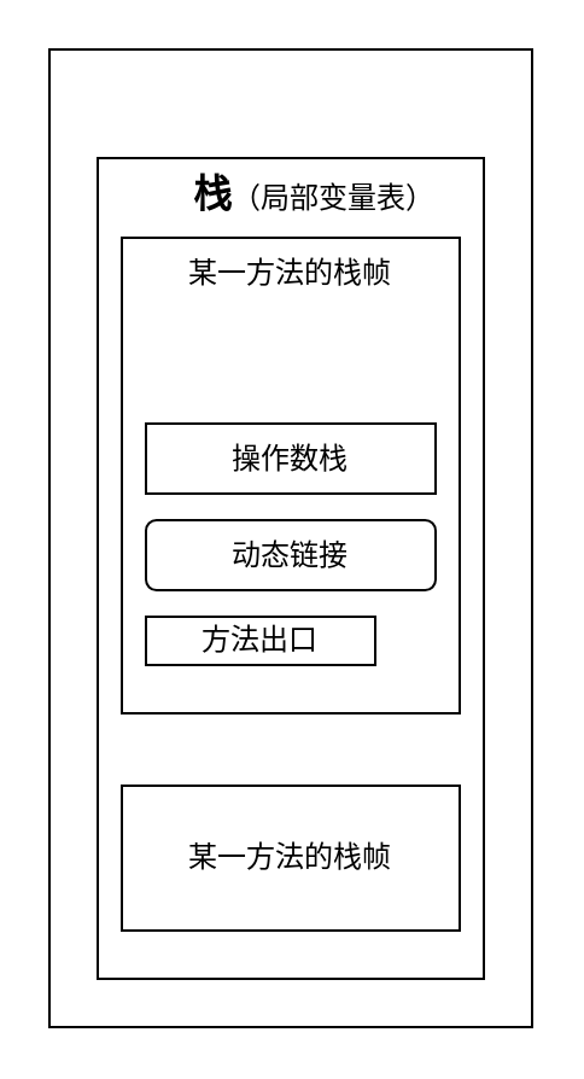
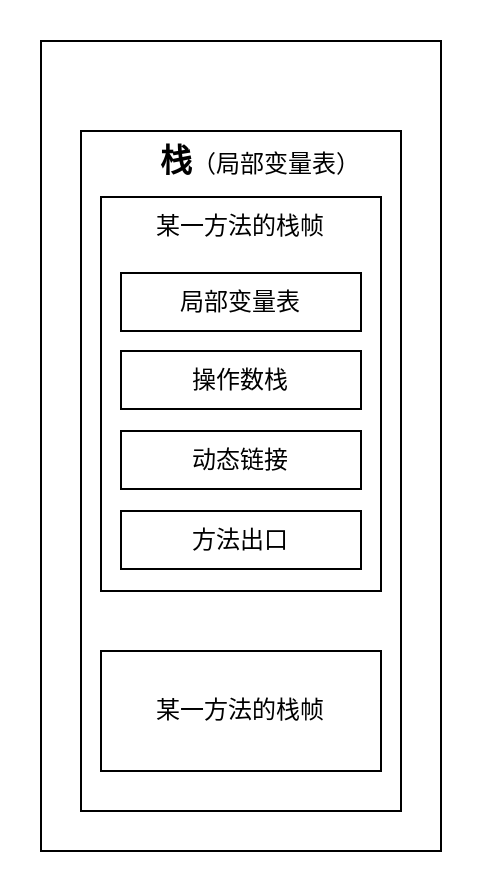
  <mxCell id="0" />
  <mxCell id="1" parent="0" />
  <mxCell id="2" value="" style="rounded=0;whiteSpace=wrap;html=1;" parent="1" vertex="1"><mxGeometry x="20" y="20" width="200" height="405" as="geometry" /></mxCell>
  <mxCell id="3" value="" style="rounded=0;whiteSpace=wrap;html=1;" parent="1" vertex="1"><mxGeometry x="40" y="65" width="160" height="340" as="geometry" /></mxCell>
  <mxCell id="4" value="&lt;font style=&quot;font-size: 16px;&quot;&gt;&lt;b&gt;栈&lt;/b&gt;&lt;/font&gt;（局部变量表）" style="text;html=1;strokeColor=none;fillColor=none;align=center;verticalAlign=middle;whiteSpace=wrap;rounded=0;" parent="1" vertex="1"><mxGeometry x="70" y="65" width="120" height="30" as="geometry" /></mxCell>
  <mxCell id="5" value="" style="rounded=0;whiteSpace=wrap;html=1;" parent="1" vertex="1"><mxGeometry x="50" y="98" width="140" height="197" as="geometry" /></mxCell>
- <mxCell id="7" value="方法出口" style="rounded=0;whiteSpace=wrap;html=1;" parent="1" vertex="1"><mxGeometry x="60" y="255" width="95" height="20" as="geometry" /></mxCell>
- <mxCell id="8" value="动态链接" style="whiteSpace=wrap;html=1;rounded=1;" parent="1" vertex="1"><mxGeometry x="60" y="215" width="120" height="29" as="geometry" /></mxCell>
+ <mxCell id="6" value="局部变量表" style="rounded=0;whiteSpace=wrap;html=1;" parent="1" vertex="1"><mxGeometry x="60" y="136" width="120" height="29" as="geometry" /></mxCell>
+ <mxCell id="7" value="方法出口" style="rounded=0;whiteSpace=wrap;html=1;" parent="1" vertex="1"><mxGeometry x="60" y="255" width="120" height="29" as="geometry" /></mxCell>
+ <mxCell id="8" value="动态链接" style="rounded=0;whiteSpace=wrap;html=1;" parent="1" vertex="1"><mxGeometry x="60" y="215" width="120" height="29" as="geometry" /></mxCell>
  <mxCell id="9" value="操作数栈" style="rounded=0;whiteSpace=wrap;html=1;" parent="1" vertex="1"><mxGeometry x="60" y="175" width="120" height="29" as="geometry" /></mxCell>
  <mxCell id="10" value="某一方法的栈帧" style="text;html=1;strokeColor=none;fillColor=none;align=center;verticalAlign=middle;whiteSpace=wrap;rounded=0;" parent="1" vertex="1"><mxGeometry x="75" y="98" width="90" height="30" as="geometry" /></mxCell>
  <mxCell id="11" value="某一方法的栈帧" style="rounded=0;whiteSpace=wrap;html=1;" parent="1" vertex="1"><mxGeometry x="50" y="325" width="140" height="60" as="geometry" /></mxCell>
